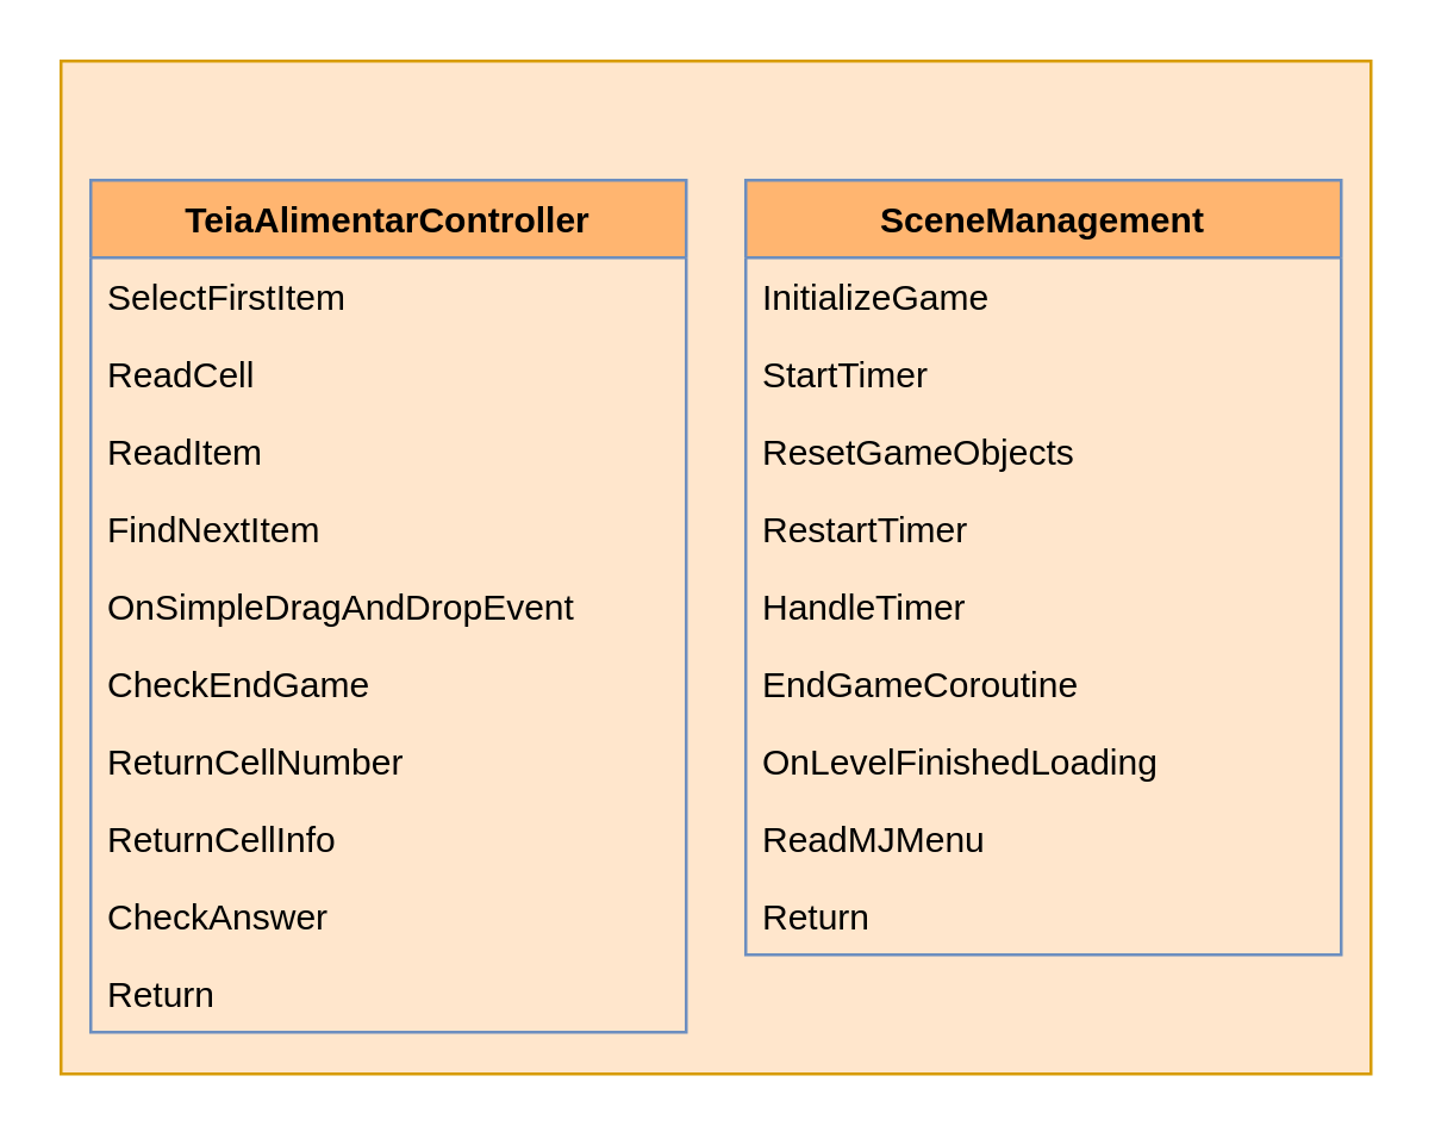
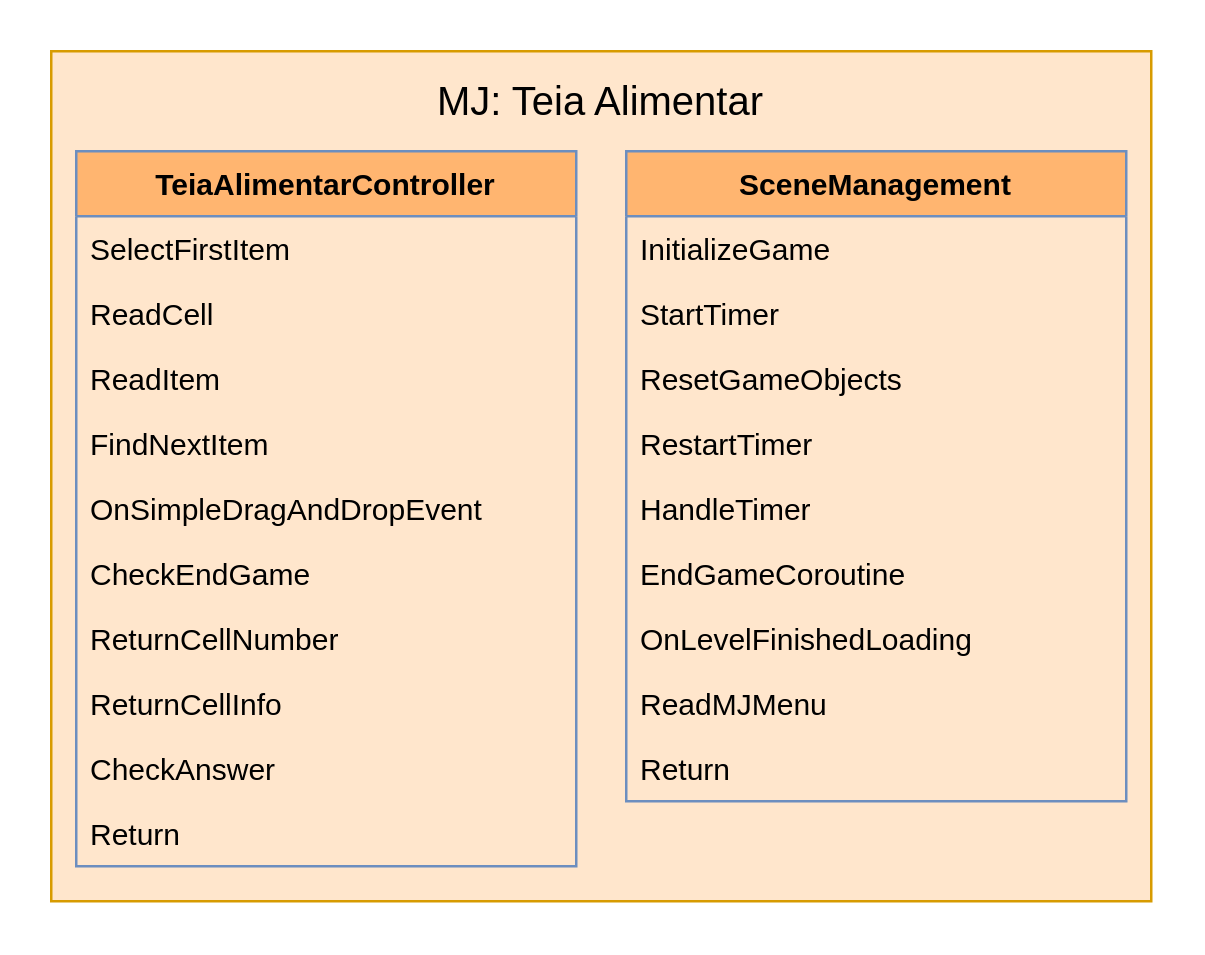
  <mxCell id="0" />
  <mxCell id="1" parent="0" />
  <mxCell id="2" value="" style="rounded=0;whiteSpace=wrap;html=1;fillColor=#ffe6cc;strokeColor=#d79b00;" parent="1" vertex="1"><mxGeometry x="20" y="20" width="440" height="340" as="geometry" /></mxCell>
+ <mxCell id="3" value="&lt;font style=&quot;font-size: 16px&quot;&gt;MJ: Teia Alimentar&lt;/font&gt;" style="text;html=1;strokeColor=none;fillColor=none;align=center;verticalAlign=middle;whiteSpace=wrap;rounded=0;" parent="1" vertex="1"><mxGeometry x="143.25" y="30" width="193.5" height="20" as="geometry" /></mxCell>
  <mxCell id="4" value="TeiaAlimentarController" style="swimlane;fontStyle=1;align=center;verticalAlign=top;childLayout=stackLayout;horizontal=1;startSize=26;horizontalStack=0;resizeParent=1;resizeParentMax=0;resizeLast=0;collapsible=1;marginBottom=0;fillColor=#FFB570;strokeColor=#6c8ebf;" parent="1" vertex="1"><mxGeometry x="30" y="60" width="200" height="286" as="geometry" /></mxCell>
  <mxCell id="5" value="SelectFirstItem" style="text;strokeColor=none;fillColor=none;align=left;verticalAlign=top;spacingLeft=4;spacingRight=4;overflow=hidden;rotatable=0;points=[[0,0.5],[1,0.5]];portConstraint=eastwest;" parent="4" vertex="1"><mxGeometry y="26" width="200" height="26" as="geometry" /></mxCell>
  <mxCell id="6" value="ReadCell" style="text;strokeColor=none;fillColor=none;align=left;verticalAlign=top;spacingLeft=4;spacingRight=4;overflow=hidden;rotatable=0;points=[[0,0.5],[1,0.5]];portConstraint=eastwest;" parent="4" vertex="1"><mxGeometry y="52" width="200" height="26" as="geometry" /></mxCell>
  <mxCell id="7" value="ReadItem" style="text;strokeColor=none;fillColor=none;align=left;verticalAlign=top;spacingLeft=4;spacingRight=4;overflow=hidden;rotatable=0;points=[[0,0.5],[1,0.5]];portConstraint=eastwest;" parent="4" vertex="1"><mxGeometry y="78" width="200" height="26" as="geometry" /></mxCell>
  <mxCell id="8" value="FindNextItem" style="text;strokeColor=none;fillColor=none;align=left;verticalAlign=top;spacingLeft=4;spacingRight=4;overflow=hidden;rotatable=0;points=[[0,0.5],[1,0.5]];portConstraint=eastwest;" parent="4" vertex="1"><mxGeometry y="104" width="200" height="26" as="geometry" /></mxCell>
  <mxCell id="9" value="OnSimpleDragAndDropEvent" style="text;strokeColor=none;fillColor=none;align=left;verticalAlign=top;spacingLeft=4;spacingRight=4;overflow=hidden;rotatable=0;points=[[0,0.5],[1,0.5]];portConstraint=eastwest;" parent="4" vertex="1"><mxGeometry y="130" width="200" height="26" as="geometry" /></mxCell>
  <mxCell id="10" value="CheckEndGame" style="text;strokeColor=none;fillColor=none;align=left;verticalAlign=top;spacingLeft=4;spacingRight=4;overflow=hidden;rotatable=0;points=[[0,0.5],[1,0.5]];portConstraint=eastwest;" parent="4" vertex="1"><mxGeometry y="156" width="200" height="26" as="geometry" /></mxCell>
  <mxCell id="11" value="ReturnCellNumber" style="text;strokeColor=none;fillColor=none;align=left;verticalAlign=top;spacingLeft=4;spacingRight=4;overflow=hidden;rotatable=0;points=[[0,0.5],[1,0.5]];portConstraint=eastwest;" parent="4" vertex="1"><mxGeometry y="182" width="200" height="26" as="geometry" /></mxCell>
  <mxCell id="12" value="ReturnCellInfo" style="text;strokeColor=none;fillColor=none;align=left;verticalAlign=top;spacingLeft=4;spacingRight=4;overflow=hidden;rotatable=0;points=[[0,0.5],[1,0.5]];portConstraint=eastwest;" parent="4" vertex="1"><mxGeometry y="208" width="200" height="26" as="geometry" /></mxCell>
  <mxCell id="13" value="CheckAnswer" style="text;strokeColor=none;fillColor=none;align=left;verticalAlign=top;spacingLeft=4;spacingRight=4;overflow=hidden;rotatable=0;points=[[0,0.5],[1,0.5]];portConstraint=eastwest;" parent="4" vertex="1"><mxGeometry y="234" width="200" height="26" as="geometry" /></mxCell>
  <mxCell id="14" value="Return" style="text;strokeColor=none;fillColor=none;align=left;verticalAlign=top;spacingLeft=4;spacingRight=4;overflow=hidden;rotatable=0;points=[[0,0.5],[1,0.5]];portConstraint=eastwest;" parent="4" vertex="1"><mxGeometry y="260" width="200" height="26" as="geometry" /></mxCell>
  <mxCell id="15" value="SceneManagement" style="swimlane;fontStyle=1;align=center;verticalAlign=top;childLayout=stackLayout;horizontal=1;startSize=26;horizontalStack=0;resizeParent=1;resizeParentMax=0;resizeLast=0;collapsible=1;marginBottom=0;fillColor=#FFB570;strokeColor=#6c8ebf;" parent="1" vertex="1"><mxGeometry x="250" y="60" width="200" height="260" as="geometry" /></mxCell>
  <mxCell id="16" value="InitializeGame" style="text;strokeColor=none;fillColor=none;align=left;verticalAlign=top;spacingLeft=4;spacingRight=4;overflow=hidden;rotatable=0;points=[[0,0.5],[1,0.5]];portConstraint=eastwest;" parent="15" vertex="1"><mxGeometry y="26" width="200" height="26" as="geometry" /></mxCell>
  <mxCell id="17" value="StartTimer" style="text;strokeColor=none;fillColor=none;align=left;verticalAlign=top;spacingLeft=4;spacingRight=4;overflow=hidden;rotatable=0;points=[[0,0.5],[1,0.5]];portConstraint=eastwest;" parent="15" vertex="1"><mxGeometry y="52" width="200" height="26" as="geometry" /></mxCell>
  <mxCell id="18" value="ResetGameObjects" style="text;strokeColor=none;fillColor=none;align=left;verticalAlign=top;spacingLeft=4;spacingRight=4;overflow=hidden;rotatable=0;points=[[0,0.5],[1,0.5]];portConstraint=eastwest;" parent="15" vertex="1"><mxGeometry y="78" width="200" height="26" as="geometry" /></mxCell>
  <mxCell id="19" value="RestartTimer" style="text;strokeColor=none;fillColor=none;align=left;verticalAlign=top;spacingLeft=4;spacingRight=4;overflow=hidden;rotatable=0;points=[[0,0.5],[1,0.5]];portConstraint=eastwest;" parent="15" vertex="1"><mxGeometry y="104" width="200" height="26" as="geometry" /></mxCell>
  <mxCell id="20" value="HandleTimer" style="text;strokeColor=none;fillColor=none;align=left;verticalAlign=top;spacingLeft=4;spacingRight=4;overflow=hidden;rotatable=0;points=[[0,0.5],[1,0.5]];portConstraint=eastwest;" parent="15" vertex="1"><mxGeometry y="130" width="200" height="26" as="geometry" /></mxCell>
  <mxCell id="21" value="EndGameCoroutine" style="text;strokeColor=none;fillColor=none;align=left;verticalAlign=top;spacingLeft=4;spacingRight=4;overflow=hidden;rotatable=0;points=[[0,0.5],[1,0.5]];portConstraint=eastwest;" parent="15" vertex="1"><mxGeometry y="156" width="200" height="26" as="geometry" /></mxCell>
  <mxCell id="22" value="OnLevelFinishedLoading" style="text;strokeColor=none;fillColor=none;align=left;verticalAlign=top;spacingLeft=4;spacingRight=4;overflow=hidden;rotatable=0;points=[[0,0.5],[1,0.5]];portConstraint=eastwest;" parent="15" vertex="1"><mxGeometry y="182" width="200" height="26" as="geometry" /></mxCell>
  <mxCell id="23" value="ReadMJMenu" style="text;strokeColor=none;fillColor=none;align=left;verticalAlign=top;spacingLeft=4;spacingRight=4;overflow=hidden;rotatable=0;points=[[0,0.5],[1,0.5]];portConstraint=eastwest;" parent="15" vertex="1"><mxGeometry y="208" width="200" height="26" as="geometry" /></mxCell>
  <mxCell id="24" value="Return" style="text;strokeColor=none;fillColor=none;align=left;verticalAlign=top;spacingLeft=4;spacingRight=4;overflow=hidden;rotatable=0;points=[[0,0.5],[1,0.5]];portConstraint=eastwest;" parent="15" vertex="1"><mxGeometry y="234" width="200" height="26" as="geometry" /></mxCell>
